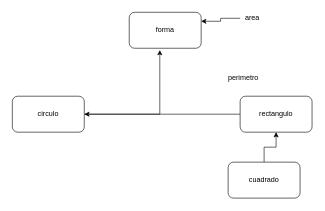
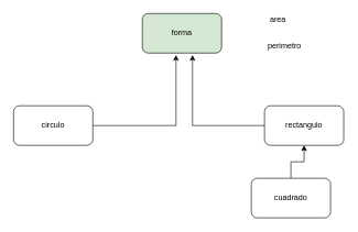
  <mxCell id="0" />
  <mxCell id="1" parent="0" />
- <mxCell id="2" style="edgeStyle=orthogonalEdgeStyle;rounded=0;orthogonalLoop=1;jettySize=auto;html=1;" edge="1" parent="1" source="3" target="8"><mxGeometry relative="1" as="geometry" /></mxCell>
+ <mxCell id="2" style="edgeStyle=orthogonalEdgeStyle;rounded=0;orthogonalLoop=1;jettySize=auto;html=1;entryX=0.633;entryY=1.05;entryDx=0;entryDy=0;entryPerimeter=0;" edge="1" parent="1" source="3" target="4"><mxGeometry relative="1" as="geometry" /></mxCell>
  <mxCell id="3" value="rectangulo" style="rounded=1;whiteSpace=wrap;html=1;" vertex="1" parent="1"><mxGeometry x="400" y="160" width="120" height="60" as="geometry" /></mxCell>
- <mxCell id="4" value="forma" style="rounded=1;whiteSpace=wrap;html=1;" vertex="1" parent="1"><mxGeometry x="215" y="20" width="120" height="60" as="geometry" /></mxCell>
+ <mxCell id="4" value="forma" style="rounded=1;whiteSpace=wrap;html=1;fillColor=#d5e8d4;" vertex="1" parent="1"><mxGeometry x="215" y="20" width="120" height="60" as="geometry" /></mxCell>
  <mxCell id="5" value="" style="edgeStyle=orthogonalEdgeStyle;rounded=0;orthogonalLoop=1;jettySize=auto;html=1;" edge="1" parent="1" source="6" target="3"><mxGeometry relative="1" as="geometry" /></mxCell>
  <mxCell id="6" value="cuadrado" style="rounded=1;whiteSpace=wrap;html=1;" vertex="1" parent="1"><mxGeometry x="380" y="270" width="120" height="60" as="geometry" /></mxCell>
  <mxCell id="7" style="edgeStyle=orthogonalEdgeStyle;rounded=0;orthogonalLoop=1;jettySize=auto;html=1;entryX=0.425;entryY=1.05;entryDx=0;entryDy=0;entryPerimeter=0;" edge="1" parent="1" source="8" target="4"><mxGeometry relative="1" as="geometry" /></mxCell>
  <mxCell id="8" value="circulo" style="rounded=1;whiteSpace=wrap;html=1;" vertex="1" parent="1"><mxGeometry x="20" y="160" width="120" height="60" as="geometry" /></mxCell>
- <mxCell id="9" value="" style="edgeStyle=orthogonalEdgeStyle;rounded=0;orthogonalLoop=1;jettySize=auto;html=1;entryX=1;entryY=0.25;entryDx=0;entryDy=0;" edge="1" parent="1" source="10" target="4"><mxGeometry relative="1" as="geometry" /></mxCell>
  <mxCell id="10" value="area" style="text;html=1;align=center;verticalAlign=middle;resizable=0;points=[];autosize=1;strokeColor=none;fillColor=none;" vertex="1" parent="1"><mxGeometry x="400" y="20" width="40" height="20" as="geometry" /></mxCell>
- <mxCell id="11" value="perimetro" style="text;html=1;align=center;verticalAlign=middle;resizable=0;points=[];autosize=1;strokeColor=none;fillColor=none;" vertex="1" parent="1"><mxGeometry x="370" y="120" width="70" height="20" as="geometry" /></mxCell>
+ <mxCell id="11" value="perimetro" style="text;html=1;align=center;verticalAlign=middle;resizable=0;points=[];autosize=1;strokeColor=none;fillColor=none;" vertex="1" parent="1"><mxGeometry x="395" y="60" width="70" height="20" as="geometry" /></mxCell>
